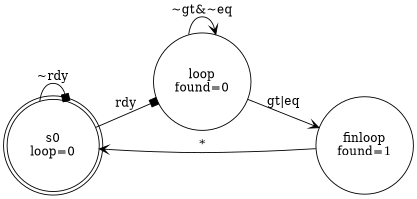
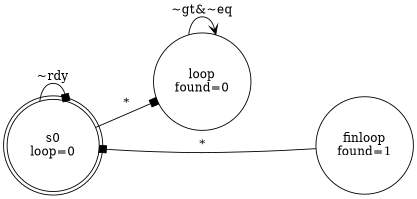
  digraph {
    inputs="eq,rdy,gt"
    outputs=found
    rankdir=LR
    states="s0,loop,finloop"
    node [shape=circle]
    edge [arrowhead=vee]
    s0 [label="\N\nloop=0" shape=doublecircle]
    loop [label="\N\nfound=0"]
    finloop [label="\N\nfound=1"]
    s0 -> s0 [arrowhead=box label="~rdy"]
-   s0 -> loop [arrowhead=box label=rdy]
+   s0 -> loop [arrowhead=box label="*"]
    loop -> loop [label="~gt&~eq"]
-   loop -> finloop [label="gt|eq"]
-   finloop -> s0 [label="*"]
+   finloop -> s0 [arrowhead=box label="*"]
  }
